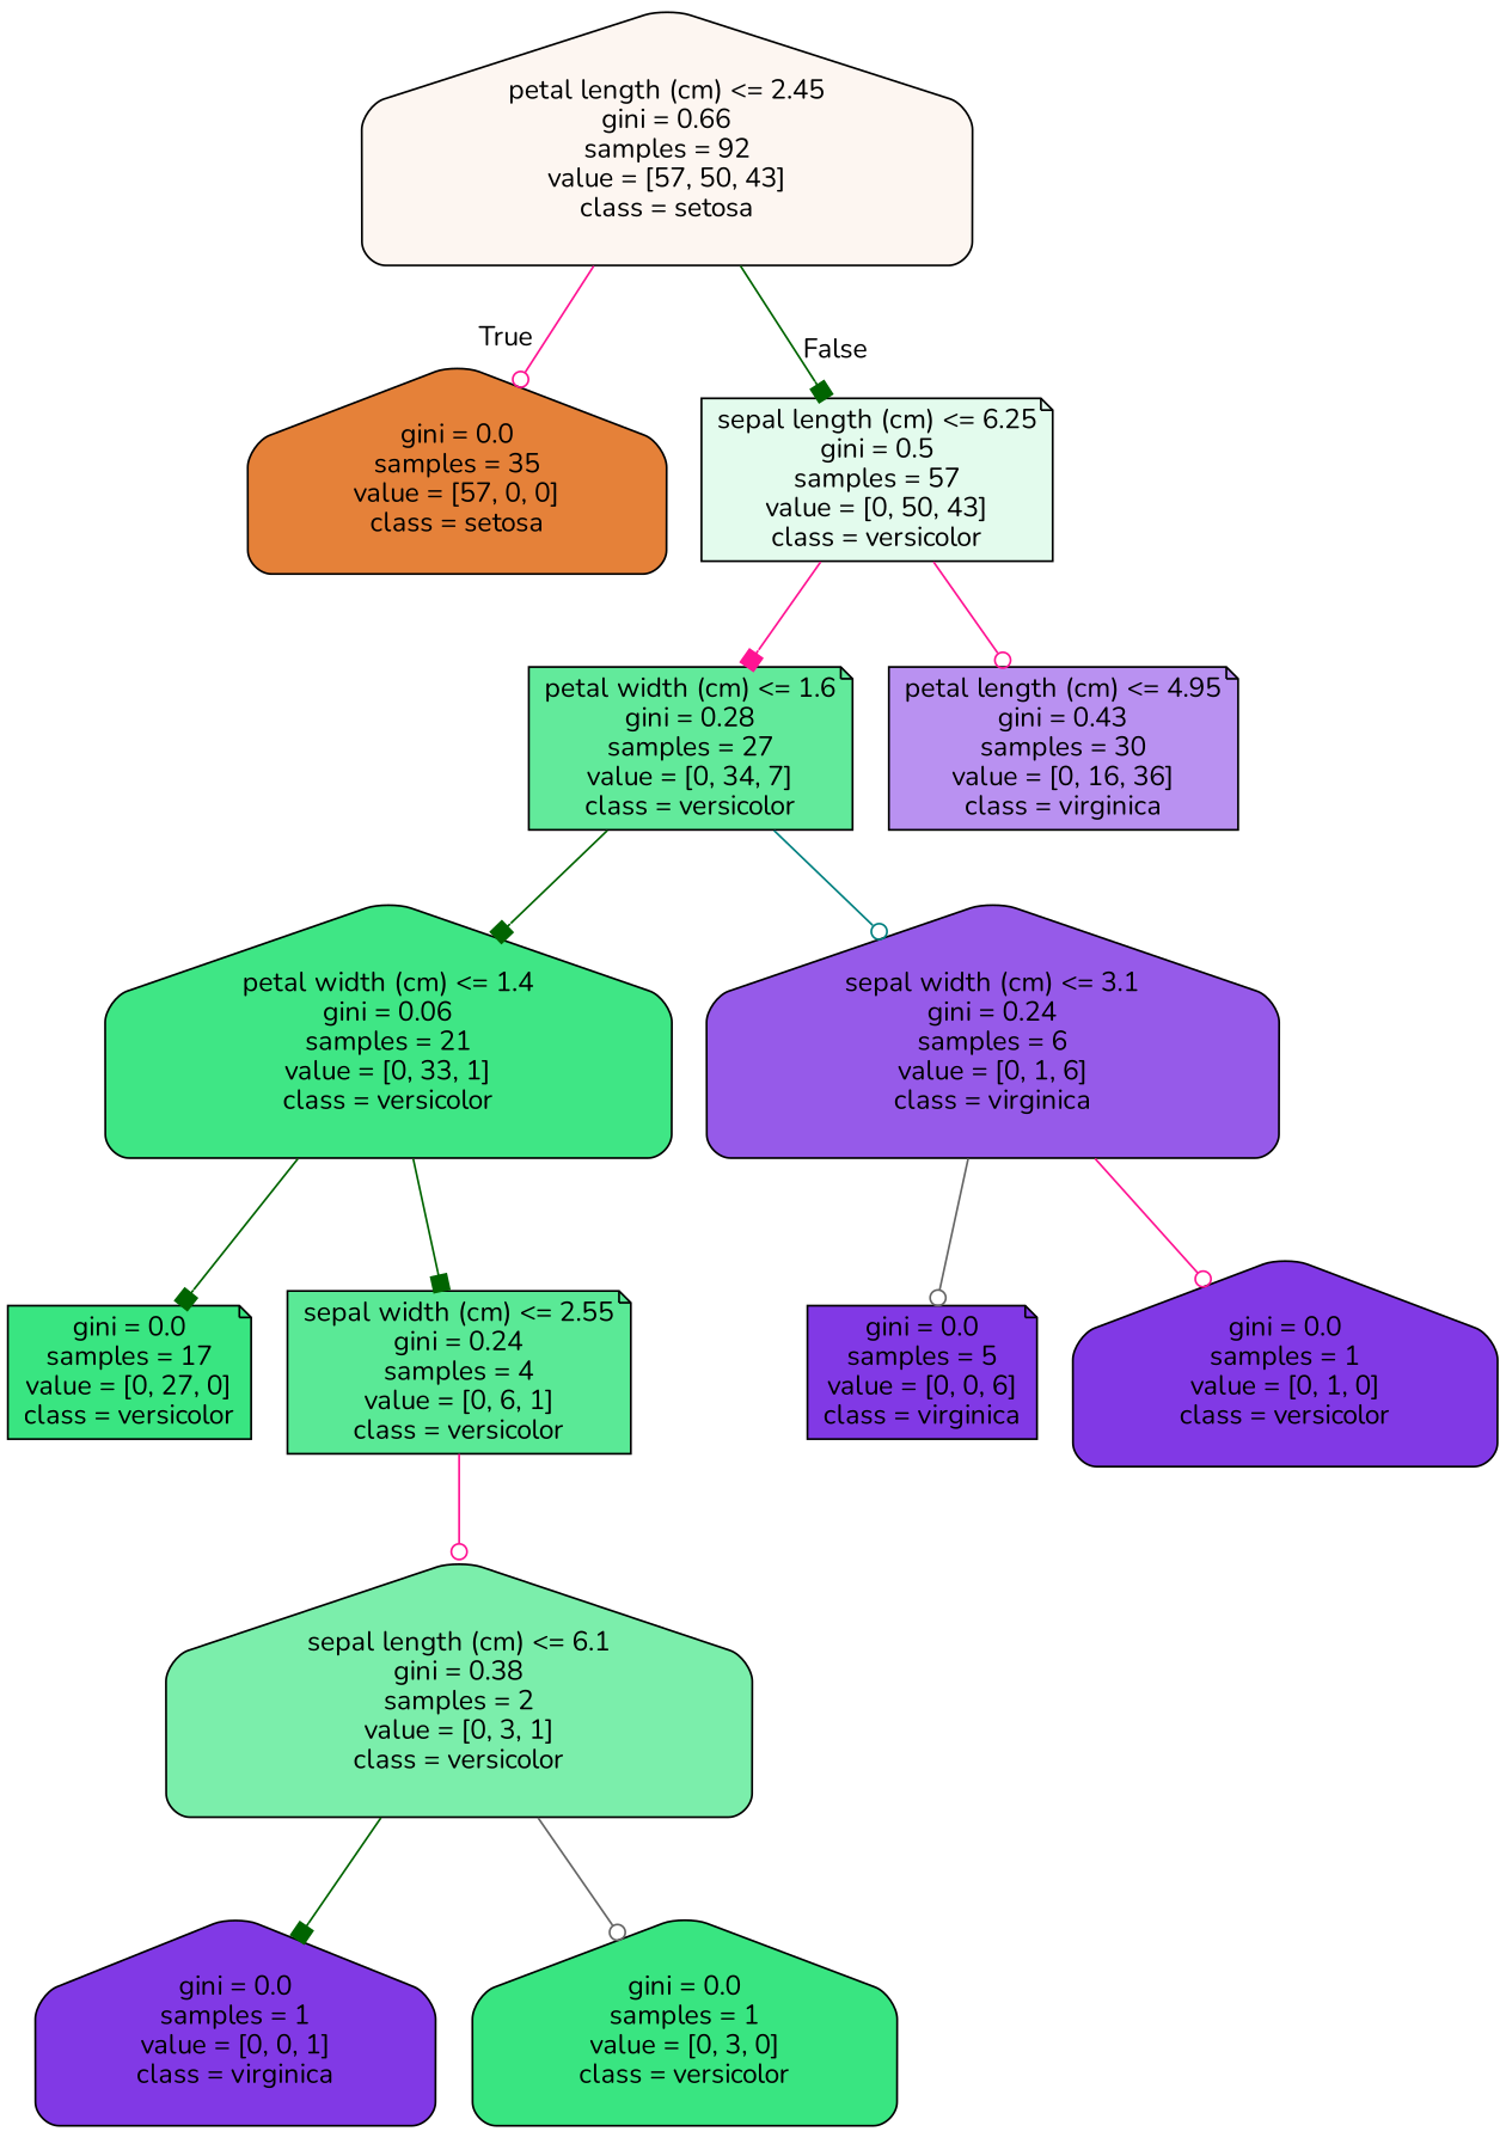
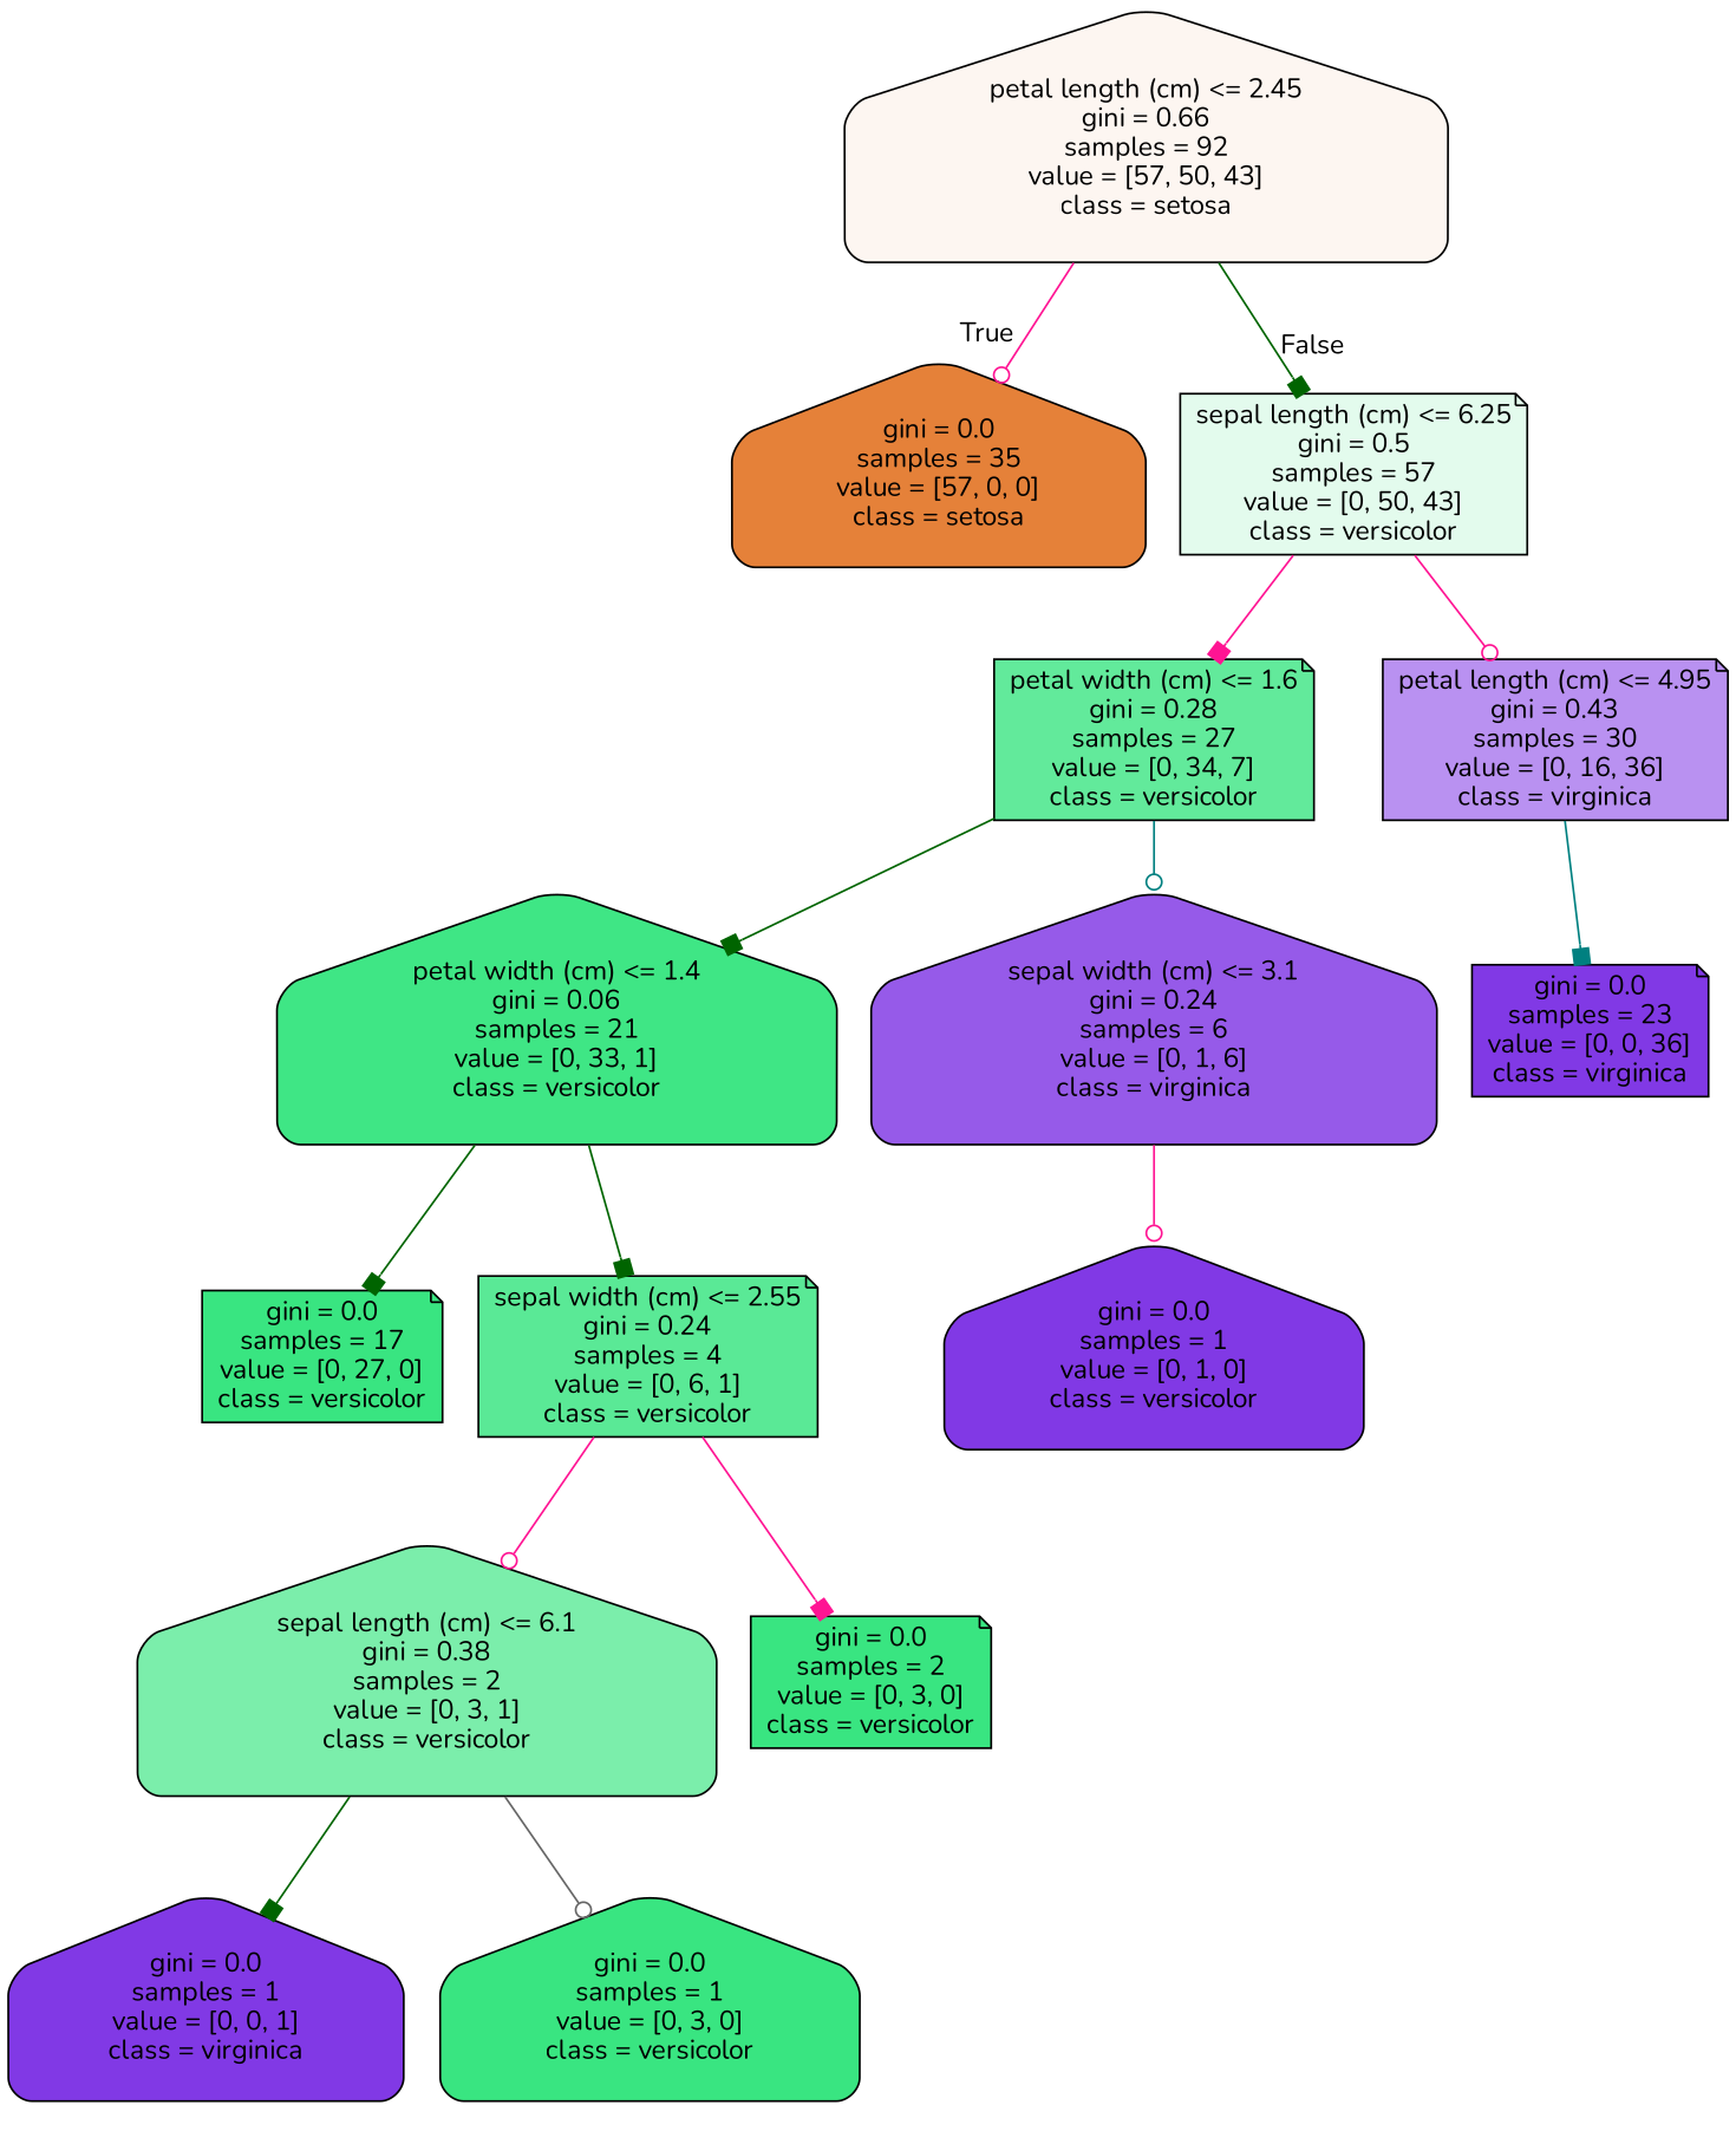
  digraph {
    fontname=Nunito
    node [color=black fillcolor="#8139e5" fontname=Nunito shape=house style="filled, rounded"]
    edge [arrowhead=box color=deeppink fontname=Nunito]
    n1 [fillcolor="#fdf6f1" label="petal length (cm) <= 2.45\ngini = 0.66\nsamples = 92\nvalue = [57, 50, 43]\nclass = setosa"]
    n2 [fillcolor="#e58139" label="gini = 0.0\nsamples = 35\nvalue = [57, 0, 0]\nclass = setosa"]
    n3 [fillcolor="#e3fbed" label="sepal length (cm) <= 6.25\ngini = 0.5\nsamples = 57\nvalue = [0, 50, 43]\nclass = versicolor" shape=note]
    n4 [fillcolor="#62ea9b" label="petal width (cm) <= 1.6\ngini = 0.28\nsamples = 27\nvalue = [0, 34, 7]\nclass = versicolor" shape=note]
    n5 [fillcolor="#b991f1" label="petal length (cm) <= 4.95\ngini = 0.43\nsamples = 30\nvalue = [0, 16, 36]\nclass = virginica" shape=note]
    n6 [fillcolor="#3fe685" label="petal width (cm) <= 1.4\ngini = 0.06\nsamples = 21\nvalue = [0, 33, 1]\nclass = versicolor"]
    n7 [fillcolor="#965ae9" label="sepal width (cm) <= 3.1\ngini = 0.24\nsamples = 6\nvalue = [0, 1, 6]\nclass = virginica"]
+   n8 [label="gini = 0.0\nsamples = 23\nvalue = [0, 0, 36]\nclass = virginica" shape=note]
    n9 [fillcolor="#39e581" label="gini = 0.0\nsamples = 17\nvalue = [0, 27, 0]\nclass = versicolor" shape=note]
    n10 [fillcolor="#5ae996" label="sepal width (cm) <= 2.55\ngini = 0.24\nsamples = 4\nvalue = [0, 6, 1]\nclass = versicolor" shape=note]
-   n11 [label="gini = 0.0\nsamples = 5\nvalue = [0, 0, 6]\nclass = virginica" shape=note]
    n12 [label="gini = 0.0\nsamples = 1\nvalue = [0, 1, 0]\nclass = versicolor"]
    n13 [fillcolor="#7beeab" label="sepal length (cm) <= 6.1\ngini = 0.38\nsamples = 2\nvalue = [0, 3, 1]\nclass = versicolor"]
+   n14 [fillcolor="#39e581" label="gini = 0.0\nsamples = 2\nvalue = [0, 3, 0]\nclass = versicolor" shape=note]
    n15 [label="gini = 0.0\nsamples = 1\nvalue = [0, 0, 1]\nclass = virginica"]
    n16 [fillcolor="#39e581" label="gini = 0.0\nsamples = 1\nvalue = [0, 3, 0]\nclass = versicolor"]
    n1 -> n2 [arrowhead=odot headlabel=True labelangle=45 labeldistance=2.5]
    n1 -> n3 [color=darkgreen headlabel=False labelangle=-45 labeldistance=2.5]
    n3 -> n4
    n3 -> n5 [arrowhead=odot]
    n4 -> n6 [color=darkgreen]
    n4 -> n7 [arrowhead=odot color=teal]
+   n5 -> n8 [color=teal]
    n6 -> n9 [color=darkgreen]
    n6 -> n10 [color=darkgreen]
-   n7 -> n11 [arrowhead=odot color=gray40]
    n7 -> n12 [arrowhead=odot]
    n10 -> n13 [arrowhead=odot]
+   n10 -> n14
    n13 -> n15 [color=darkgreen]
    n13 -> n16 [arrowhead=odot color=gray40]
  }
